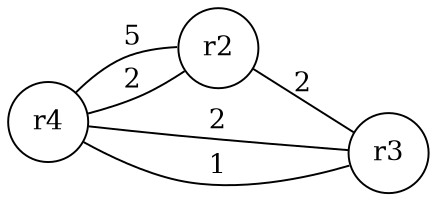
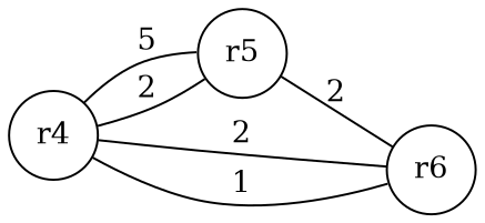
  graph {
    rankdir=LR
    node [shape=circle]
    n1 [label=r4]
-   r2
-   r3
+   r2 [label=r5]
+   r3 [label=r6]
    n1 -- r2 [label=5]
    n1 -- r2 [label=2]
    n1 -- r3 [label=2]
    n1 -- r3 [label=1]
    r2 -- r3 [label=2]
  }
